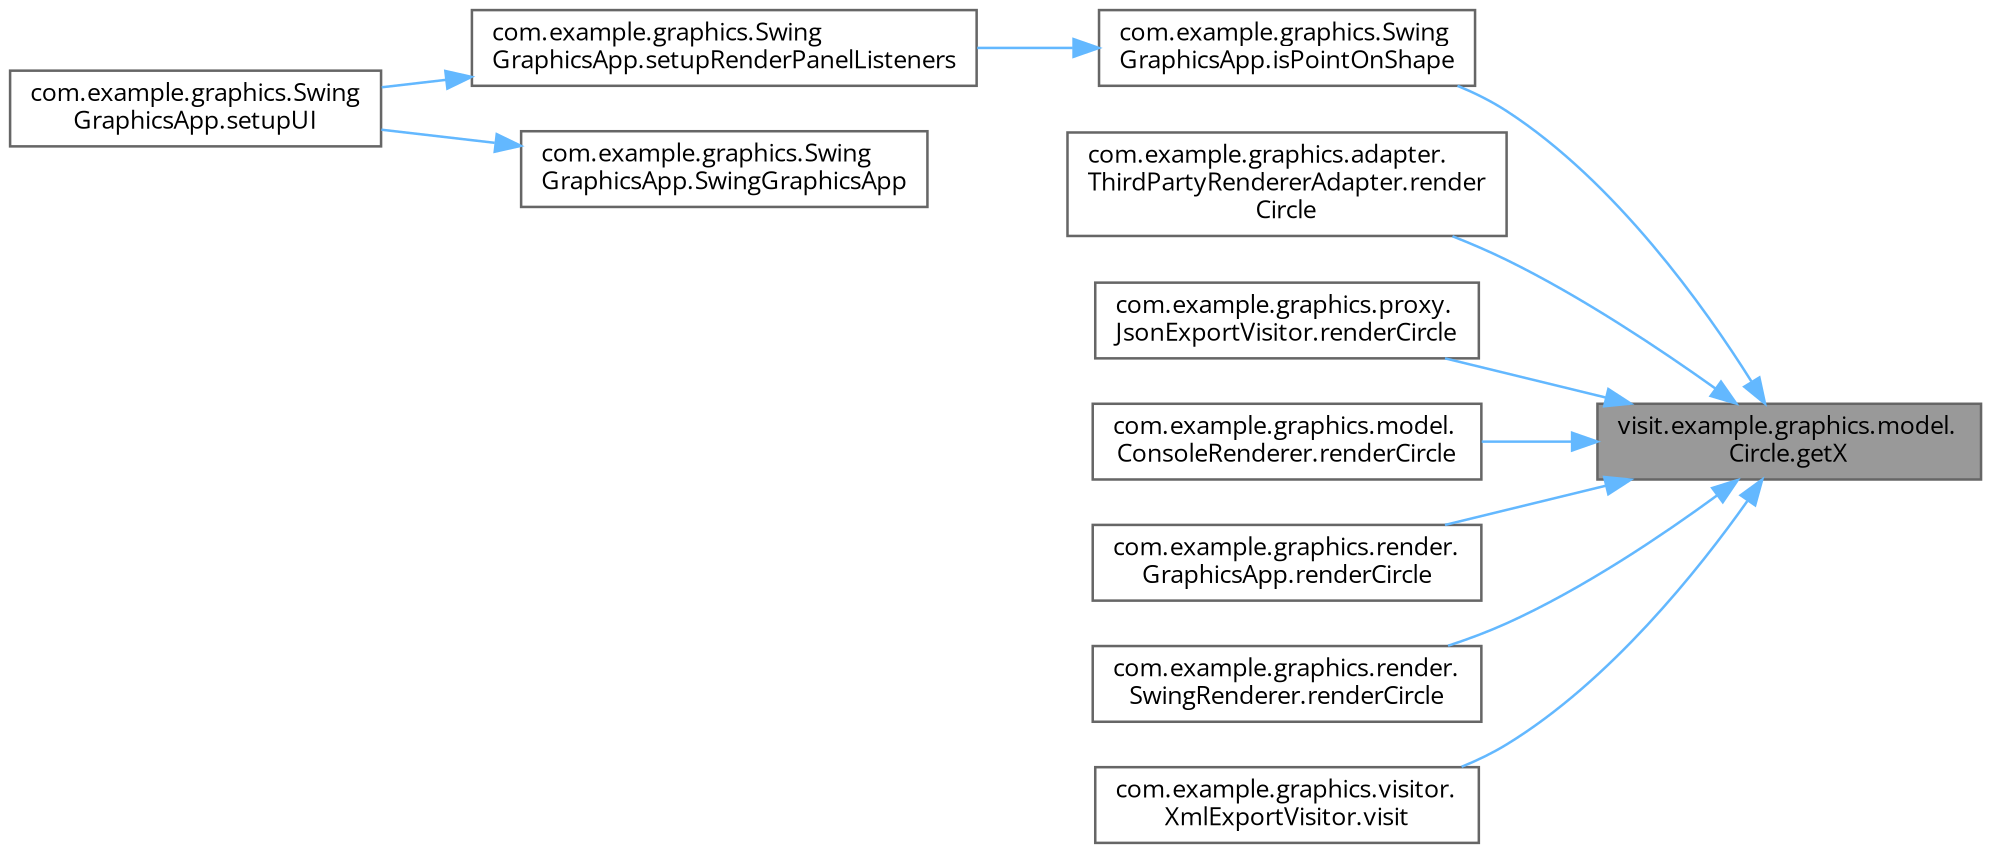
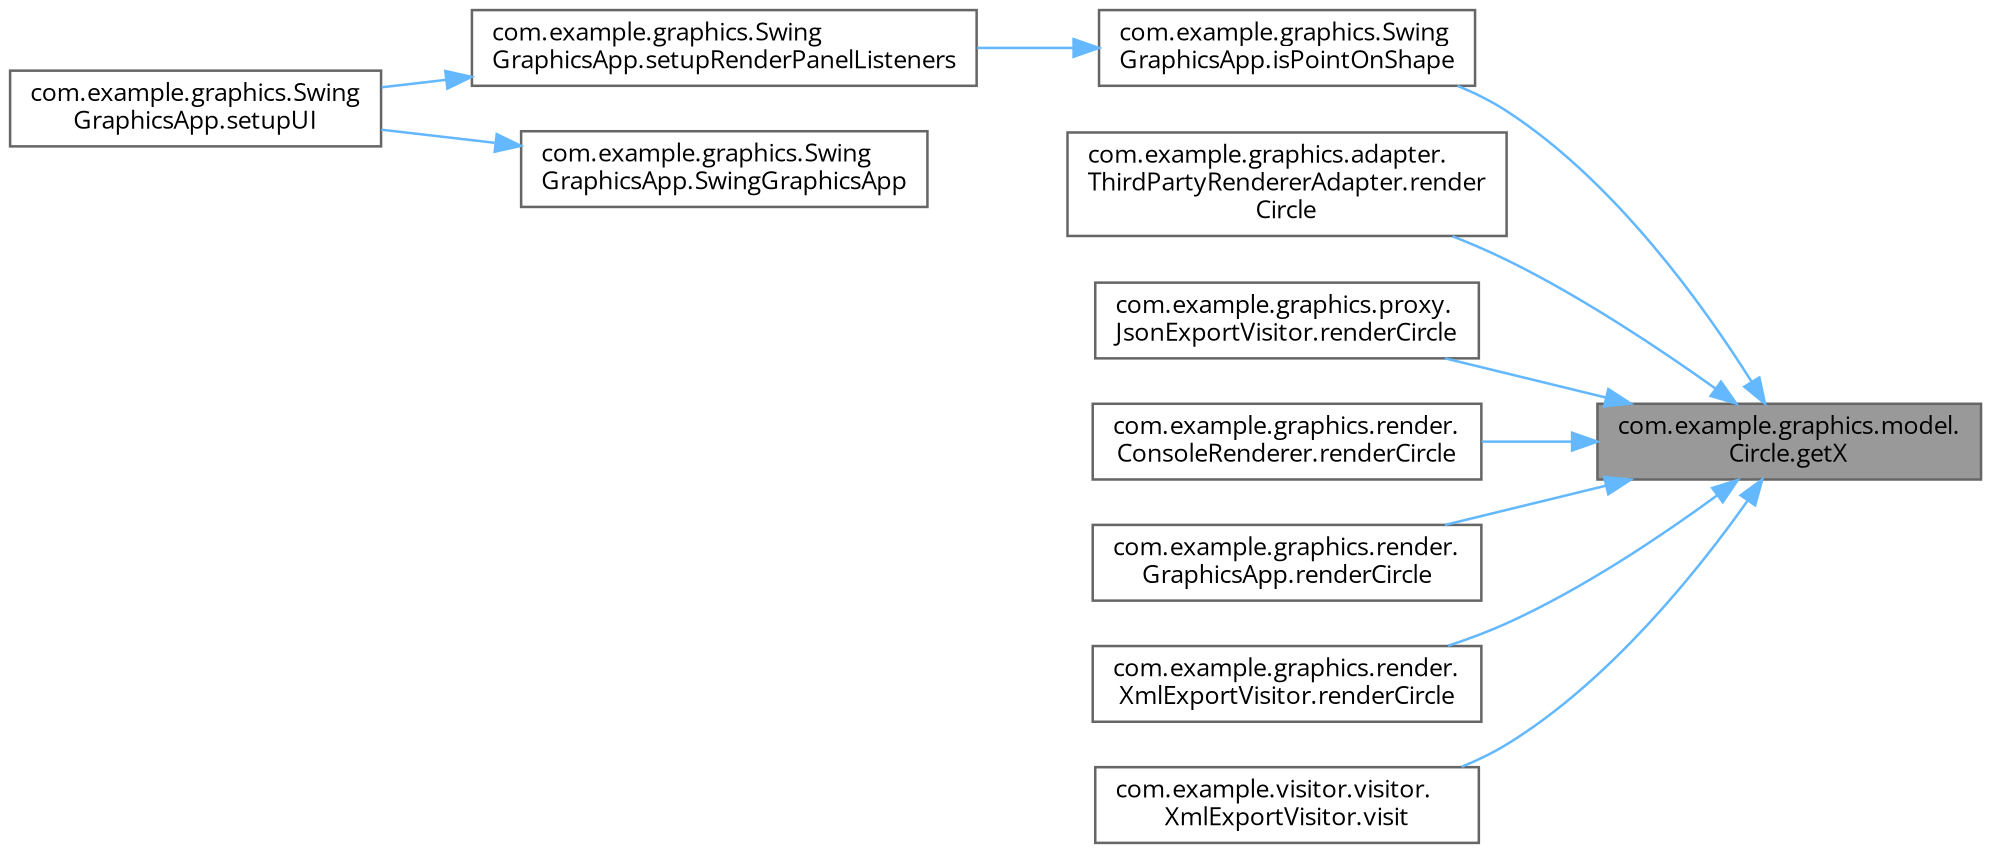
  digraph {
    fontname="Open Sans"
    rankdir=RL
    node [color=grey40 fillcolor=white fontname="Open Sans" fontsize=10 shape=box style=filled]
    edge [color=steelblue1 dir=back fontname="Open Sans" fontsize=10 labelfontname=Helvetica labelfontsize=10 style=solid]
-   n1 [color=gray40 fillcolor=grey60 fontcolor=black height=0.2 label="visit.example.graphics.model.\lCircle.getX" width=0.4]
+   n1 [color=gray40 fillcolor=grey60 fontcolor=black height=0.2 label="com.example.graphics.model.\lCircle.getX" width=0.4]
    n2 [height=0.2 label="com.example.graphics.Swing\lGraphicsApp.isPointOnShape" width=0.4]
    n3 [height=0.2 label="com.example.graphics.adapter.\lThirdPartyRendererAdapter.render\lCircle" width=0.4]
    n4 [height=0.2 label="com.example.graphics.proxy.\lJsonExportVisitor.renderCircle" width=0.4]
-   n5 [height=0.2 label="com.example.graphics.model.\lConsoleRenderer.renderCircle" width=0.4]
+   n5 [height=0.2 label="com.example.graphics.render.\lConsoleRenderer.renderCircle" width=0.4]
    n6 [height=0.2 label="com.example.graphics.render.\lGraphicsApp.renderCircle" width=0.4]
-   n7 [height=0.2 label="com.example.graphics.render.\lSwingRenderer.renderCircle" width=0.4]
-   n8 [height=0.2 label="com.example.graphics.visitor.\lXmlExportVisitor.visit" width=0.4]
+   n7 [height=0.2 label="com.example.graphics.render.\lXmlExportVisitor.renderCircle" width=0.4]
+   n8 [height=0.2 label="com.example.visitor.visitor.\lXmlExportVisitor.visit" width=0.4]
    n9 [height=0.2 label="com.example.graphics.Swing\lGraphicsApp.setupRenderPanelListeners" width=0.4]
    n10 [height=0.2 label="com.example.graphics.Swing\lGraphicsApp.setupUI" width=0.4]
    n11 [height=0.2 label="com.example.graphics.Swing\lGraphicsApp.SwingGraphicsApp" width=0.4]
    n1 -> n2
    n1 -> n3
    n1 -> n4
    n1 -> n5
    n1 -> n6
    n1 -> n7
    n1 -> n8
    n2 -> n9
    n9 -> n10
    n11 -> n10
  }
